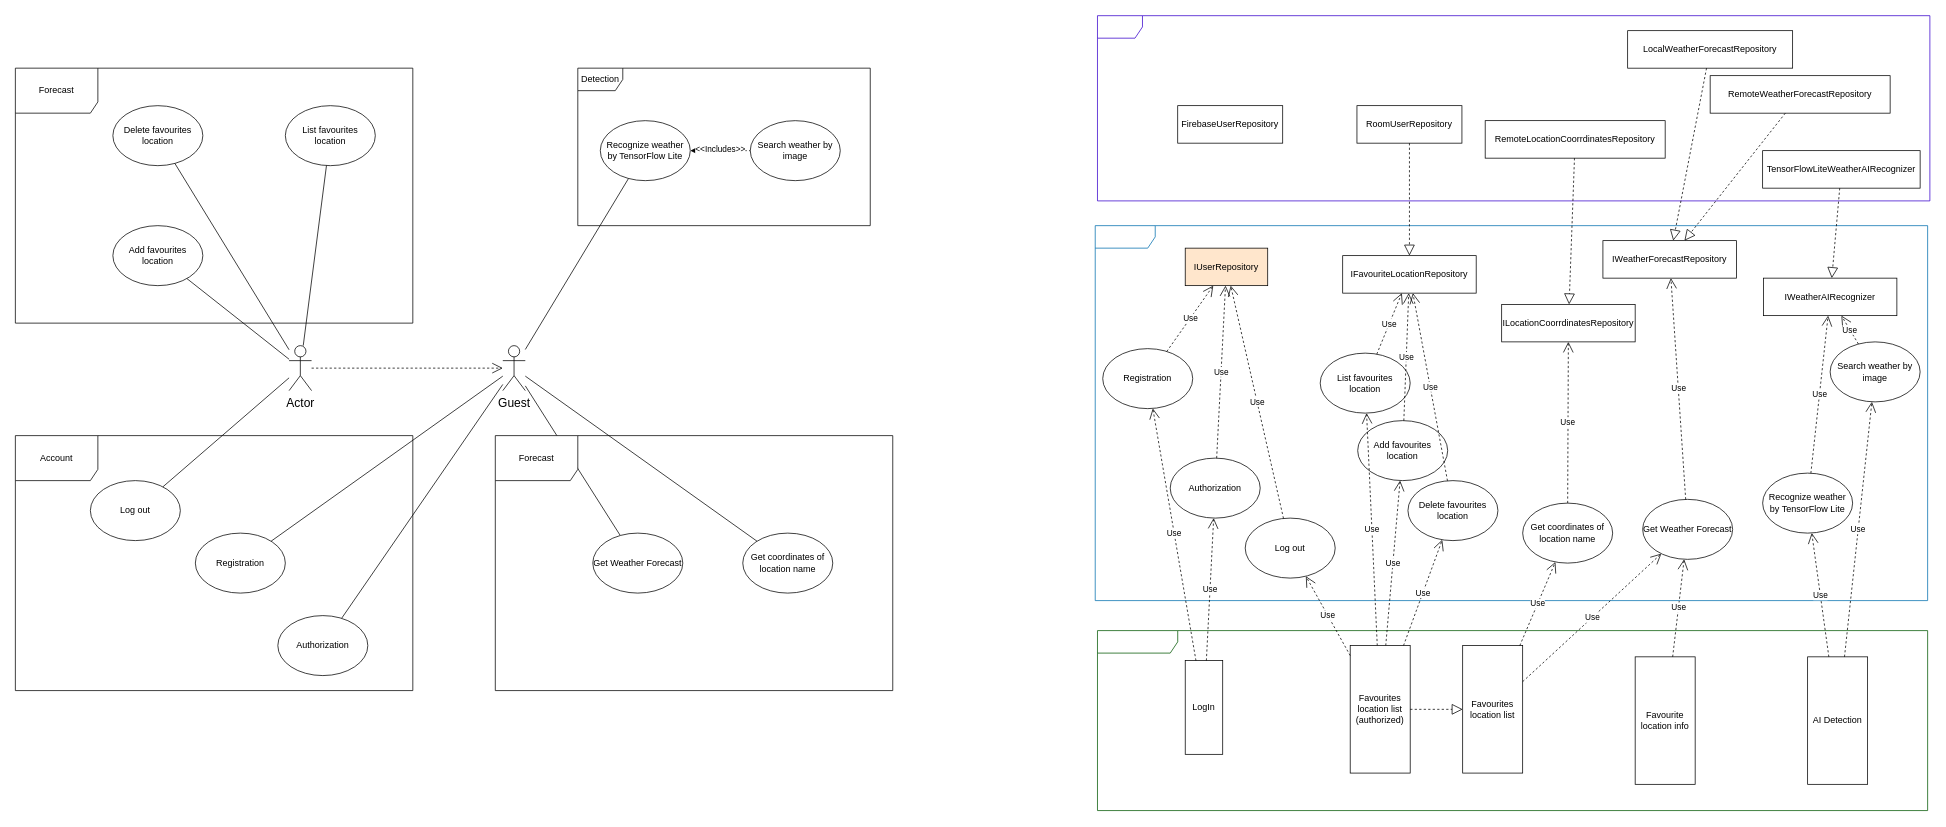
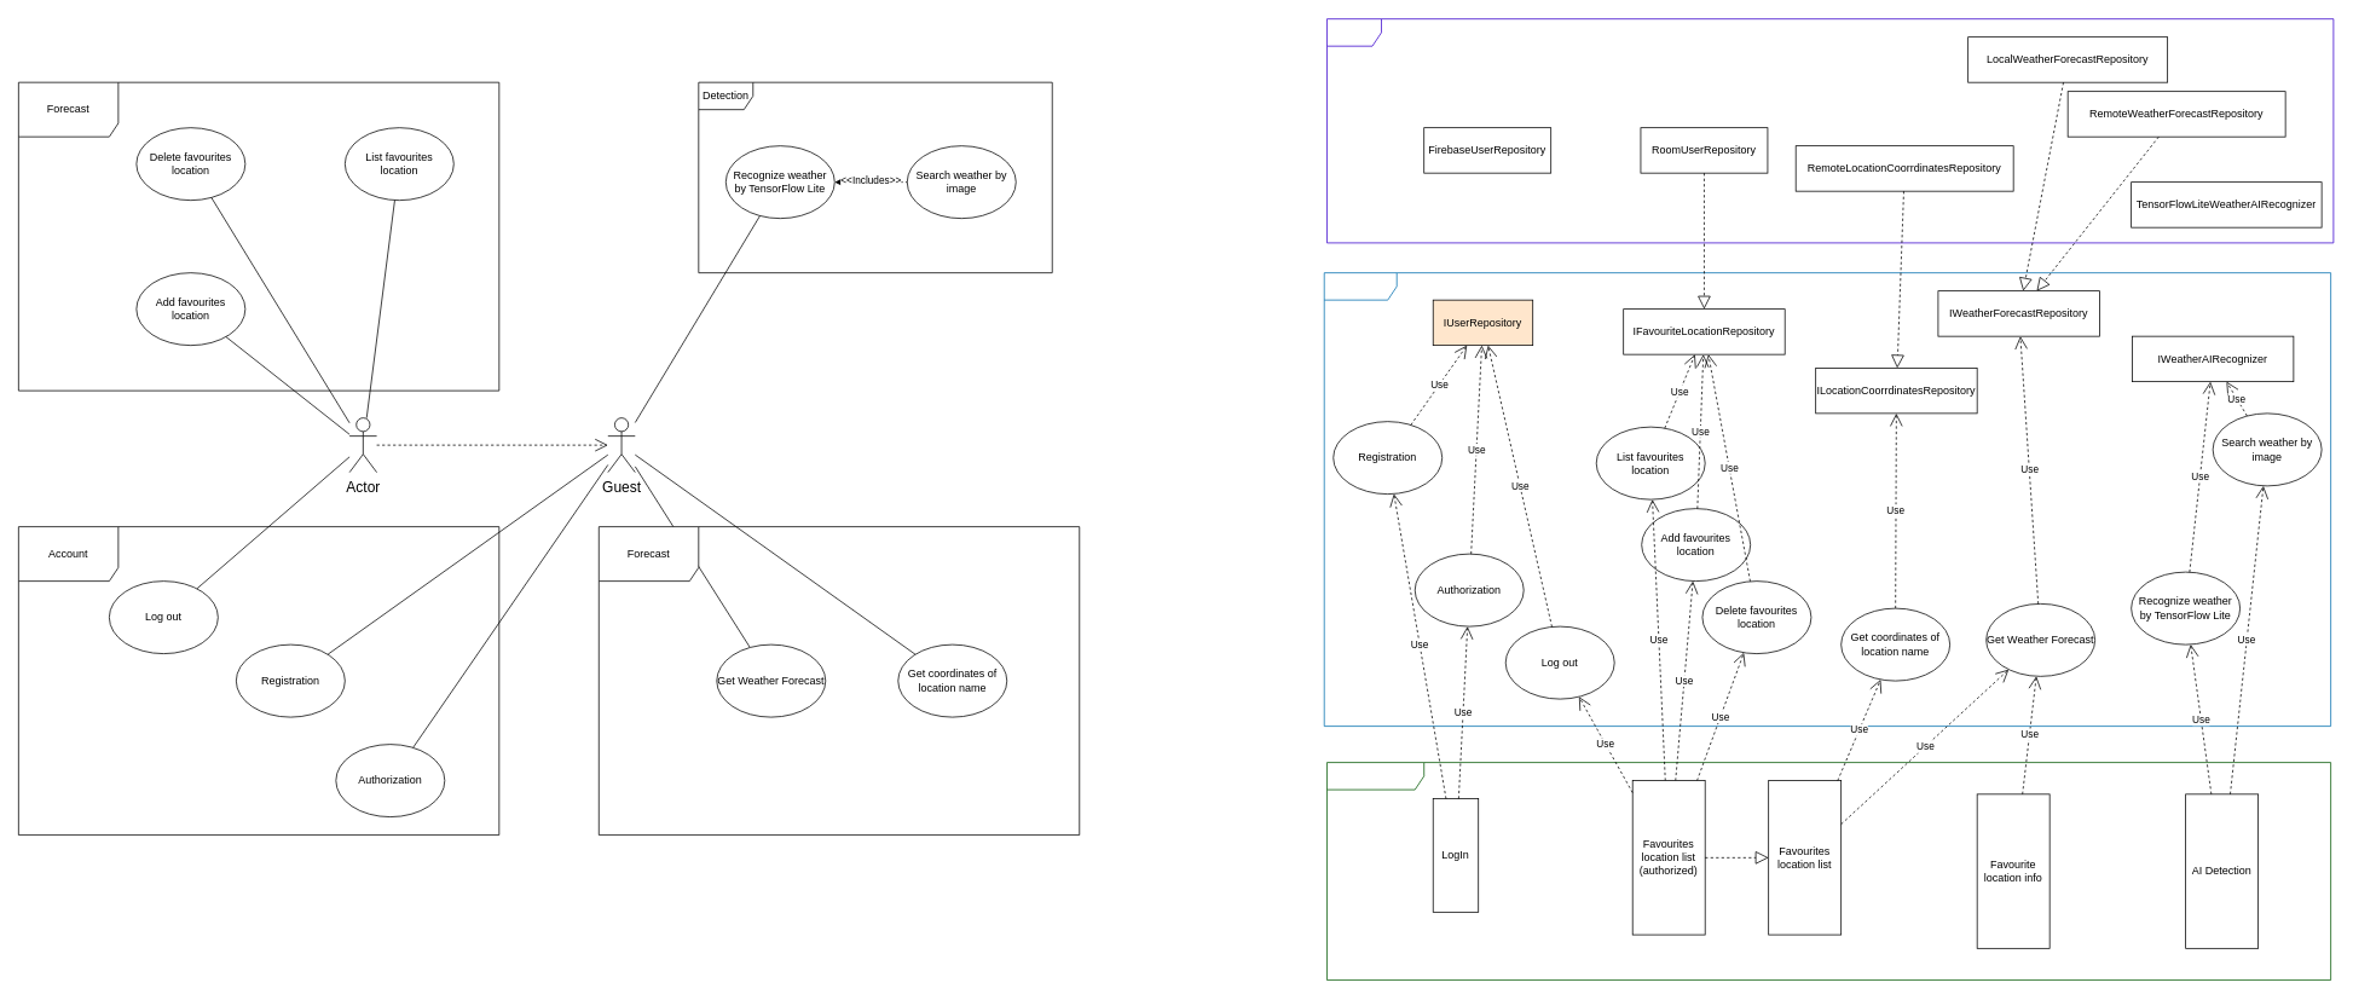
  <mxCell id="0" />
  <mxCell id="1" parent="0" />
  <mxCell id="2" value="&lt;font style=&quot;font-size: 16px;&quot;&gt;Actor&lt;/font&gt;" style="shape=umlActor;verticalLabelPosition=bottom;verticalAlign=top;html=1;outlineConnect=0;" parent="1" vertex="1"><mxGeometry x="385" y="460" width="30" height="60" as="geometry" /></mxCell>
  <mxCell id="3" value="&lt;span style=&quot;font-size: 16px;&quot;&gt;Guest&lt;/span&gt;" style="shape=umlActor;verticalLabelPosition=bottom;verticalAlign=top;html=1;outlineConnect=0;" vertex="1" parent="1"><mxGeometry x="670" y="460" width="30" height="60" as="geometry" /></mxCell>
  <mxCell id="4" value="" style="endArrow=open;endSize=12;dashed=1;html=1;rounded=0;" edge="1" parent="1" source="2" target="3"><mxGeometry width="160" relative="1" as="geometry"><mxPoint x="740" y="250" as="sourcePoint" /><mxPoint x="900" y="250" as="targetPoint" /></mxGeometry></mxCell>
  <mxCell id="5" value="" style="endArrow=none;startArrow=none;endFill=0;startFill=0;html=1;rounded=0;" edge="1" parent="1" source="3" target="18"><mxGeometry width="160" relative="1" as="geometry"><mxPoint x="620" y="570" as="sourcePoint" /><mxPoint x="780" y="570" as="targetPoint" /></mxGeometry></mxCell>
  <mxCell id="6" value="" style="endArrow=none;startArrow=none;endFill=0;startFill=0;html=1;rounded=0;" edge="1" parent="1" source="3" target="16"><mxGeometry width="160" relative="1" as="geometry"><mxPoint x="590" y="378" as="sourcePoint" /><mxPoint x="196" y="723" as="targetPoint" /></mxGeometry></mxCell>
  <mxCell id="7" value="" style="endArrow=none;startArrow=none;endFill=0;startFill=0;html=1;rounded=0;" edge="1" parent="1" source="2" target="17"><mxGeometry width="160" relative="1" as="geometry"><mxPoint x="590" y="391" as="sourcePoint" /><mxPoint x="332" y="833" as="targetPoint" /></mxGeometry></mxCell>
  <mxCell id="8" value="" style="endArrow=none;startArrow=none;endFill=0;startFill=0;html=1;rounded=0;" edge="1" parent="1" source="3" target="13"><mxGeometry width="160" relative="1" as="geometry"><mxPoint x="930" y="630" as="sourcePoint" /><mxPoint x="910" y="940" as="targetPoint" /></mxGeometry></mxCell>
  <mxCell id="9" value="" style="endArrow=none;startArrow=none;endFill=0;startFill=0;html=1;rounded=0;" edge="1" parent="1" source="3" target="12"><mxGeometry width="160" relative="1" as="geometry"><mxPoint x="710" y="528" as="sourcePoint" /><mxPoint x="820" y="732" as="targetPoint" /></mxGeometry></mxCell>
  <mxCell id="10" value="" style="endArrow=none;startArrow=none;endFill=0;startFill=0;html=1;rounded=0;" edge="1" parent="1" source="3" target="28"><mxGeometry width="160" relative="1" as="geometry"><mxPoint x="710" y="511" as="sourcePoint" /><mxPoint x="1000" y="730" as="targetPoint" /></mxGeometry></mxCell>
  <mxCell id="11" value="" style="group" vertex="1" connectable="0" parent="1"><mxGeometry x="660" y="580" width="530" height="340" as="geometry" /></mxCell>
  <mxCell id="12" value="Get coordinates of location name" style="ellipse;whiteSpace=wrap;html=1;" parent="11" vertex="1"><mxGeometry x="330" y="130" width="120" height="80" as="geometry" /></mxCell>
  <mxCell id="13" value="Get Weather Forecast" style="ellipse;whiteSpace=wrap;html=1;" parent="11" vertex="1"><mxGeometry x="130" y="130" width="120" height="80" as="geometry" /></mxCell>
  <mxCell id="14" value="Forecast" style="shape=umlFrame;whiteSpace=wrap;html=1;pointerEvents=0;width=110;height=60;" vertex="1" parent="11"><mxGeometry width="530" height="340" as="geometry" /></mxCell>
  <mxCell id="15" value="" style="group" vertex="1" connectable="0" parent="1"><mxGeometry x="20" y="580" width="530" height="340" as="geometry" /></mxCell>
  <mxCell id="16" value="Authorization" style="ellipse;whiteSpace=wrap;html=1;" parent="15" vertex="1"><mxGeometry x="350" y="240" width="120" height="80" as="geometry" /></mxCell>
  <mxCell id="17" value="Log out" style="ellipse;whiteSpace=wrap;html=1;" parent="15" vertex="1"><mxGeometry x="100" y="60" width="120" height="80" as="geometry" /></mxCell>
  <mxCell id="18" value="Registration" style="ellipse;whiteSpace=wrap;html=1;" vertex="1" parent="15"><mxGeometry x="240" y="130" width="120" height="80" as="geometry" /></mxCell>
  <mxCell id="19" value="Account" style="shape=umlFrame;whiteSpace=wrap;html=1;pointerEvents=0;width=110;height=60;" vertex="1" parent="15"><mxGeometry width="530" height="340" as="geometry" /></mxCell>
  <mxCell id="20" value="" style="endArrow=none;startArrow=none;endFill=0;startFill=0;html=1;rounded=0;" edge="1" parent="1" source="2" target="22"><mxGeometry width="160" relative="1" as="geometry"><mxPoint x="710" y="485" as="sourcePoint" /><mxPoint x="428.773" y="389.294" as="targetPoint" /></mxGeometry></mxCell>
  <mxCell id="21" value="" style="group" vertex="1" connectable="0" parent="1"><mxGeometry x="20" y="90" width="530" height="340" as="geometry" /></mxCell>
  <mxCell id="22" value="Add favourites location" style="ellipse;whiteSpace=wrap;html=1;" parent="21" vertex="1"><mxGeometry x="130" y="210" width="120" height="80" as="geometry" /></mxCell>
  <mxCell id="23" value="Delete favourites location" style="ellipse;whiteSpace=wrap;html=1;" parent="21" vertex="1"><mxGeometry x="130" y="50" width="120" height="80" as="geometry" /></mxCell>
  <mxCell id="24" value="Forecast" style="shape=umlFrame;whiteSpace=wrap;html=1;pointerEvents=0;width=110;height=60;" vertex="1" parent="21"><mxGeometry width="530" height="340" as="geometry" /></mxCell>
  <mxCell id="25" value="List favourites location" style="ellipse;whiteSpace=wrap;html=1;" vertex="1" parent="21"><mxGeometry x="360" y="50" width="120" height="80" as="geometry" /></mxCell>
  <mxCell id="26" value="" style="group" vertex="1" connectable="0" parent="1"><mxGeometry x="770" y="90" width="390" height="210" as="geometry" /></mxCell>
  <mxCell id="27" value="Search weather by image" style="ellipse;whiteSpace=wrap;html=1;" parent="26" vertex="1"><mxGeometry x="230" y="70" width="120" height="80" as="geometry" /></mxCell>
  <mxCell id="28" value="Recognize weather by TensorFlow Lite" style="ellipse;whiteSpace=wrap;html=1;" parent="26" vertex="1"><mxGeometry x="30" y="70" width="120" height="80" as="geometry" /></mxCell>
  <mxCell id="29" value="" style="endArrow=none;html=1;rounded=0;dashed=1;startArrow=classic;startFill=1;endFill=0;" parent="26" source="28" target="27" edge="1"><mxGeometry width="50" height="50" relative="1" as="geometry"><mxPoint x="332" y="678" as="sourcePoint" /><mxPoint x="378" y="722" as="targetPoint" /><Array as="points" /></mxGeometry></mxCell>
  <mxCell id="30" value="&lt;span style=&quot;font-size: 11px;&quot;&gt;&amp;lt;&amp;lt;Includes&amp;gt;&amp;gt;&lt;/span&gt;" style="edgeLabel;html=1;align=center;verticalAlign=middle;resizable=0;points=[];fontSize=11;" parent="29" vertex="1" connectable="0"><mxGeometry x="-0.033" y="3" relative="1" as="geometry"><mxPoint as="offset" /></mxGeometry></mxCell>
  <mxCell id="31" value="Detection" style="shape=umlFrame;whiteSpace=wrap;html=1;pointerEvents=0;" vertex="1" parent="26"><mxGeometry width="390" height="210" as="geometry" /></mxCell>
  <mxCell id="32" value="Data" style="shape=umlFrame;whiteSpace=wrap;html=1;pointerEvents=0;fillColor=none;fontColor=#ffffff;strokeColor=#3700CC;" vertex="1" parent="1"><mxGeometry x="1463" y="20" width="1110" height="247" as="geometry" /></mxCell>
- <mxCell id="33" value="Recognize" style="shape=umlFrame;whiteSpace=wrap;html=1;pointerEvents=0;fillColor=none;fontColor=#ffffff;strokeColor=#006EAF;swimlaneFillColor=none;width=80;height=30;" vertex="1" parent="1"><mxGeometry x="1460" y="300" width="1110" height="500" as="geometry" /></mxCell>
+ <mxCell id="33" value="Domain" style="shape=umlFrame;whiteSpace=wrap;html=1;pointerEvents=0;fillColor=none;fontColor=#ffffff;strokeColor=#006EAF;swimlaneFillColor=none;width=80;height=30;" vertex="1" parent="1"><mxGeometry x="1460" y="300" width="1110" height="500" as="geometry" /></mxCell>
  <mxCell id="34" value="Presentation" style="shape=umlFrame;whiteSpace=wrap;html=1;pointerEvents=0;fillColor=none;fontColor=#ffffff;strokeColor=#005700;swimlaneFillColor=none;width=107;height=30;" vertex="1" parent="1"><mxGeometry x="1463" y="840" width="1107" height="240" as="geometry" /></mxCell>
  <mxCell id="35" value="LogIn" style="rounded=0;whiteSpace=wrap;html=1;" vertex="1" parent="1"><mxGeometry x="1580" y="880" width="50" height="125" as="geometry" /></mxCell>
  <mxCell id="36" value="Authorization" style="ellipse;whiteSpace=wrap;html=1;" vertex="1" parent="1"><mxGeometry x="1560" y="610" width="120" height="80" as="geometry" /></mxCell>
  <mxCell id="37" value="Log out" style="ellipse;whiteSpace=wrap;html=1;" vertex="1" parent="1"><mxGeometry x="1660" y="690" width="120" height="80" as="geometry" /></mxCell>
  <mxCell id="38" value="Registration" style="ellipse;whiteSpace=wrap;html=1;" vertex="1" parent="1"><mxGeometry x="1470" y="464" width="120" height="80" as="geometry" /></mxCell>
  <mxCell id="39" value="Use" style="endArrow=open;endSize=12;dashed=1;html=1;rounded=0;" edge="1" parent="1" source="35" target="38"><mxGeometry width="160" relative="1" as="geometry"><mxPoint x="1330" y="710" as="sourcePoint" /><mxPoint x="1490" y="710" as="targetPoint" /></mxGeometry></mxCell>
  <mxCell id="40" value="Use" style="endArrow=open;endSize=12;dashed=1;html=1;rounded=0;" edge="1" parent="1" source="35" target="36"><mxGeometry width="160" relative="1" as="geometry"><mxPoint x="1621" y="890" as="sourcePoint" /><mxPoint x="1604" y="740" as="targetPoint" /></mxGeometry></mxCell>
  <mxCell id="41" value="AI Detection" style="rounded=0;whiteSpace=wrap;html=1;" vertex="1" parent="1"><mxGeometry x="2410" y="875" width="80" height="170" as="geometry" /></mxCell>
  <mxCell id="42" value="Search weather by image" style="ellipse;whiteSpace=wrap;html=1;" vertex="1" parent="1"><mxGeometry x="2440" y="455" width="120" height="80" as="geometry" /></mxCell>
  <mxCell id="43" value="Recognize weather by TensorFlow Lite" style="ellipse;whiteSpace=wrap;html=1;" vertex="1" parent="1"><mxGeometry x="2350" y="630" width="120" height="80" as="geometry" /></mxCell>
  <mxCell id="44" value="Use" style="endArrow=open;endSize=12;dashed=1;html=1;rounded=0;" edge="1" parent="1" source="41" target="43"><mxGeometry width="160" relative="1" as="geometry"><mxPoint x="1657" y="890" as="sourcePoint" /><mxPoint x="1698" y="759" as="targetPoint" /></mxGeometry></mxCell>
  <mxCell id="45" value="Use" style="endArrow=open;endSize=12;dashed=1;html=1;rounded=0;" edge="1" parent="1" source="41" target="42"><mxGeometry width="160" relative="1" as="geometry"><mxPoint x="2204" y="885" as="sourcePoint" /><mxPoint x="2172" y="779" as="targetPoint" /></mxGeometry></mxCell>
  <mxCell id="46" value="Get coordinates of location name" style="ellipse;whiteSpace=wrap;html=1;" vertex="1" parent="1"><mxGeometry x="2030" y="670" width="120" height="80" as="geometry" /></mxCell>
  <mxCell id="47" value="Get Weather Forecast" style="ellipse;whiteSpace=wrap;html=1;" vertex="1" parent="1"><mxGeometry x="2190" y="665" width="120" height="80" as="geometry" /></mxCell>
  <mxCell id="48" value="Add favourites location" style="ellipse;whiteSpace=wrap;html=1;" vertex="1" parent="1"><mxGeometry x="1810" y="560" width="120" height="80" as="geometry" /></mxCell>
  <mxCell id="49" value="Delete favourites location" style="ellipse;whiteSpace=wrap;html=1;" vertex="1" parent="1"><mxGeometry x="1877" y="640" width="120" height="80" as="geometry" /></mxCell>
  <mxCell id="50" value="List favourites location" style="ellipse;whiteSpace=wrap;html=1;" vertex="1" parent="1"><mxGeometry x="1760" y="470" width="120" height="80" as="geometry" /></mxCell>
  <mxCell id="51" value="" style="endArrow=none;startArrow=none;endFill=0;startFill=0;html=1;rounded=0;" edge="1" parent="1" source="2" target="23"><mxGeometry width="160" relative="1" as="geometry"><mxPoint x="419" y="470" as="sourcePoint" /><mxPoint x="438.773" y="399.294" as="targetPoint" /></mxGeometry></mxCell>
  <mxCell id="52" value="" style="endArrow=none;startArrow=none;endFill=0;startFill=0;html=1;rounded=0;" edge="1" parent="1" source="2" target="25"><mxGeometry width="160" relative="1" as="geometry"><mxPoint x="429" y="480" as="sourcePoint" /><mxPoint x="448.773" y="409.294" as="targetPoint" /></mxGeometry></mxCell>
  <mxCell id="53" value="Favourites location list" style="rounded=0;whiteSpace=wrap;html=1;" vertex="1" parent="1"><mxGeometry x="1950" y="860" width="80" height="170" as="geometry" /></mxCell>
  <mxCell id="54" value="Use" style="endArrow=open;endSize=12;dashed=1;html=1;rounded=0;" edge="1" parent="1" source="61" target="50"><mxGeometry width="160" relative="1" as="geometry"><mxPoint x="1657" y="890" as="sourcePoint" /><mxPoint x="1698" y="759" as="targetPoint" /></mxGeometry></mxCell>
  <mxCell id="55" value="Use" style="endArrow=open;endSize=12;dashed=1;html=1;rounded=0;" edge="1" parent="1" source="61" target="48"><mxGeometry width="160" relative="1" as="geometry"><mxPoint x="1889" y="880" as="sourcePoint" /><mxPoint x="1764" y="544" as="targetPoint" /></mxGeometry></mxCell>
  <mxCell id="56" value="Use" style="endArrow=open;endSize=12;dashed=1;html=1;rounded=0;" edge="1" parent="1" source="61" target="49"><mxGeometry width="160" relative="1" as="geometry"><mxPoint x="1906" y="880" as="sourcePoint" /><mxPoint x="1867" y="650" as="targetPoint" /></mxGeometry></mxCell>
  <mxCell id="57" value="Favourite location info" style="rounded=0;whiteSpace=wrap;html=1;" vertex="1" parent="1"><mxGeometry x="2180" y="875" width="80" height="170" as="geometry" /></mxCell>
  <mxCell id="58" value="Use" style="endArrow=open;endSize=12;dashed=1;html=1;rounded=0;" edge="1" parent="1" source="53" target="47"><mxGeometry width="160" relative="1" as="geometry"><mxPoint x="1934" y="880" as="sourcePoint" /><mxPoint x="1954" y="755" as="targetPoint" /></mxGeometry></mxCell>
  <mxCell id="59" value="Use" style="endArrow=open;endSize=12;dashed=1;html=1;rounded=0;" edge="1" parent="1" source="57" target="47"><mxGeometry width="160" relative="1" as="geometry"><mxPoint x="1960" y="931" as="sourcePoint" /><mxPoint x="2163" y="761" as="targetPoint" /></mxGeometry></mxCell>
  <mxCell id="60" value="Use" style="endArrow=open;endSize=12;dashed=1;html=1;rounded=0;" edge="1" parent="1" source="53" target="46"><mxGeometry width="160" relative="1" as="geometry"><mxPoint x="1960" y="936" as="sourcePoint" /><mxPoint x="2189" y="769" as="targetPoint" /></mxGeometry></mxCell>
  <mxCell id="61" value="Favourites location list (authorized)" style="rounded=0;whiteSpace=wrap;html=1;" vertex="1" parent="1"><mxGeometry x="1800" y="860" width="80" height="170" as="geometry" /></mxCell>
  <mxCell id="62" value="" style="endArrow=block;dashed=1;endFill=0;endSize=12;html=1;rounded=0;" edge="1" parent="1" source="61" target="53"><mxGeometry width="160" relative="1" as="geometry"><mxPoint x="1900" y="870" as="sourcePoint" /><mxPoint x="2060" y="870" as="targetPoint" /></mxGeometry></mxCell>
  <mxCell id="63" value="Use" style="endArrow=open;endSize=12;dashed=1;html=1;rounded=0;" edge="1" parent="1" source="61" target="37"><mxGeometry width="160" relative="1" as="geometry"><mxPoint x="2004" y="870" as="sourcePoint" /><mxPoint x="2018" y="560" as="targetPoint" /></mxGeometry></mxCell>
  <mxCell id="64" value="IUserRepository" style="html=1;whiteSpace=wrap;fillColor=#ffe6cc;" vertex="1" parent="1"><mxGeometry x="1580" y="330" width="110" height="50" as="geometry" /></mxCell>
  <mxCell id="65" value="Use" style="endArrow=open;endSize=12;dashed=1;html=1;rounded=0;" edge="1" parent="1" source="38" target="64"><mxGeometry width="160" relative="1" as="geometry"><mxPoint x="1430" y="390" as="sourcePoint" /><mxPoint x="1548" y="554" as="targetPoint" /></mxGeometry></mxCell>
  <mxCell id="66" value="Use" style="endArrow=open;endSize=12;dashed=1;html=1;rounded=0;" edge="1" parent="1" source="36" target="64"><mxGeometry width="160" relative="1" as="geometry"><mxPoint x="1627" y="390" as="sourcePoint" /><mxPoint x="1390" y="480" as="targetPoint" /></mxGeometry></mxCell>
  <mxCell id="67" value="Use" style="endArrow=open;endSize=12;dashed=1;html=1;rounded=0;" edge="1" parent="1" source="37" target="64"><mxGeometry width="160" relative="1" as="geometry"><mxPoint x="1644" y="390" as="sourcePoint" /><mxPoint x="1400" y="500" as="targetPoint" /></mxGeometry></mxCell>
  <mxCell id="68" value="IFavouriteLocationRepository" style="html=1;whiteSpace=wrap;" vertex="1" parent="1"><mxGeometry x="1790" y="340" width="178" height="50" as="geometry" /></mxCell>
  <mxCell id="69" value="Use" style="endArrow=open;endSize=12;dashed=1;html=1;rounded=0;" edge="1" parent="1" source="50" target="68"><mxGeometry width="160" relative="1" as="geometry"><mxPoint x="1651" y="390" as="sourcePoint" /><mxPoint x="1860" y="280" as="targetPoint" /></mxGeometry></mxCell>
  <mxCell id="70" value="Use" style="endArrow=open;endSize=12;dashed=1;html=1;rounded=0;" edge="1" parent="1" source="48" target="68"><mxGeometry width="160" relative="1" as="geometry"><mxPoint x="1938" y="390" as="sourcePoint" /><mxPoint x="1859" y="485" as="targetPoint" /></mxGeometry></mxCell>
  <mxCell id="71" value="Use" style="endArrow=open;endSize=12;dashed=1;html=1;rounded=0;" edge="1" parent="1" source="49" target="68"><mxGeometry width="160" relative="1" as="geometry"><mxPoint x="1951" y="390" as="sourcePoint" /><mxPoint x="1980" y="280" as="targetPoint" /></mxGeometry></mxCell>
  <mxCell id="72" value="ILocationCoorrdinatesRepository" style="html=1;whiteSpace=wrap;" vertex="1" parent="1"><mxGeometry x="2002" y="405" width="178" height="50" as="geometry" /></mxCell>
  <mxCell id="73" value="IWeatherForecastRepository" style="html=1;whiteSpace=wrap;" vertex="1" parent="1"><mxGeometry x="2137" y="320" width="178" height="50" as="geometry" /></mxCell>
  <mxCell id="74" value="Use" style="endArrow=open;endSize=12;dashed=1;html=1;rounded=0;" edge="1" parent="1" source="46" target="72"><mxGeometry width="160" relative="1" as="geometry"><mxPoint x="2610" y="470" as="sourcePoint" /><mxPoint x="1948" y="650" as="targetPoint" /></mxGeometry></mxCell>
  <mxCell id="75" value="Use" style="endArrow=open;endSize=12;dashed=1;html=1;rounded=0;" edge="1" parent="1" source="47" target="73"><mxGeometry width="160" relative="1" as="geometry"><mxPoint x="2100" y="465" as="sourcePoint" /><mxPoint x="2620" y="540" as="targetPoint" /></mxGeometry></mxCell>
  <mxCell id="76" value="FirebaseUserRepository" style="html=1;whiteSpace=wrap;" vertex="1" parent="1"><mxGeometry x="1570" y="140" width="140" height="50" as="geometry" /></mxCell>
  <mxCell id="77" value="RoomUserRepository" style="html=1;whiteSpace=wrap;" vertex="1" parent="1"><mxGeometry x="1809" y="140" width="140" height="50" as="geometry" /></mxCell>
  <mxCell id="78" value="" style="endArrow=block;dashed=1;endFill=0;endSize=12;html=1;rounded=0;" edge="1" parent="1" source="77" target="68"><mxGeometry width="160" relative="1" as="geometry"><mxPoint x="1649" y="200" as="sourcePoint" /><mxPoint x="1646" y="340" as="targetPoint" /></mxGeometry></mxCell>
  <mxCell id="79" value="LocalWeatherForecastRepository" style="html=1;whiteSpace=wrap;" vertex="1" parent="1"><mxGeometry x="2170" y="40" width="220" height="50" as="geometry" /></mxCell>
  <mxCell id="80" value="RemoteWeatherForecastRepository" style="html=1;whiteSpace=wrap;" vertex="1" parent="1"><mxGeometry x="2280" y="100" width="240" height="50" as="geometry" /></mxCell>
  <mxCell id="81" value="" style="endArrow=block;dashed=1;endFill=0;endSize=12;html=1;rounded=0;" edge="1" parent="1" source="79" target="73"><mxGeometry width="160" relative="1" as="geometry"><mxPoint x="1889" y="200" as="sourcePoint" /><mxPoint x="1889" y="350" as="targetPoint" /></mxGeometry></mxCell>
  <mxCell id="82" value="" style="endArrow=block;dashed=1;endFill=0;endSize=12;html=1;rounded=0;" edge="1" parent="1" source="80" target="73"><mxGeometry width="160" relative="1" as="geometry"><mxPoint x="2310" y="210" as="sourcePoint" /><mxPoint x="2309" y="410" as="targetPoint" /></mxGeometry></mxCell>
  <mxCell id="83" value="RemoteLocationCoorrdinatesRepository" style="html=1;whiteSpace=wrap;" vertex="1" parent="1"><mxGeometry x="1980" y="160" width="240" height="50" as="geometry" /></mxCell>
  <mxCell id="84" value="" style="endArrow=block;dashed=1;endFill=0;endSize=12;html=1;rounded=0;" edge="1" parent="1" source="83" target="72"><mxGeometry width="160" relative="1" as="geometry"><mxPoint x="2438" y="170" as="sourcePoint" /><mxPoint x="2321" y="410" as="targetPoint" /></mxGeometry></mxCell>
  <mxCell id="85" value="IWeatherAIRecognizer" style="html=1;whiteSpace=wrap;" vertex="1" parent="1"><mxGeometry x="2351" y="370" width="178" height="50" as="geometry" /></mxCell>
  <mxCell id="86" value="Use" style="endArrow=open;endSize=12;dashed=1;html=1;rounded=0;" edge="1" parent="1" source="43" target="85"><mxGeometry width="160" relative="1" as="geometry"><mxPoint x="2257" y="675" as="sourcePoint" /><mxPoint x="2233" y="390" as="targetPoint" /></mxGeometry></mxCell>
  <mxCell id="87" value="Use" style="endArrow=open;endSize=12;dashed=1;html=1;rounded=0;" edge="1" parent="1" source="42" target="85"><mxGeometry width="160" relative="1" as="geometry"><mxPoint x="2424" y="640" as="sourcePoint" /><mxPoint x="2447" y="430" as="targetPoint" /></mxGeometry></mxCell>
  <mxCell id="88" value="TensorFlowLiteWeatherAIRecognizer" style="html=1;whiteSpace=wrap;" vertex="1" parent="1"><mxGeometry x="2350" y="200" width="210" height="50" as="geometry" /></mxCell>
- <mxCell id="89" value="" style="endArrow=block;dashed=1;endFill=0;endSize=12;html=1;rounded=0;" edge="1" parent="1" source="88" target="85"><mxGeometry width="160" relative="1" as="geometry"><mxPoint x="2391" y="160" as="sourcePoint" /><mxPoint x="2250" y="340" as="targetPoint" /></mxGeometry></mxCell>
